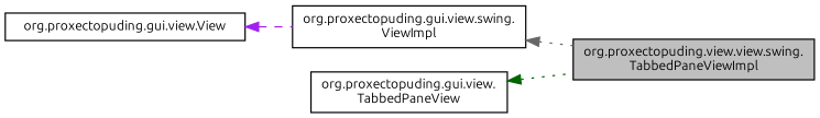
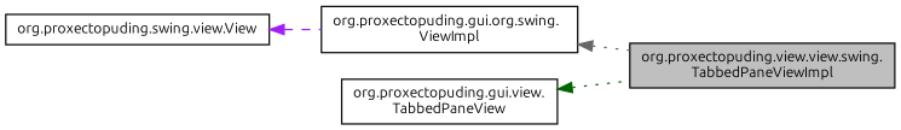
  digraph {
    fontname=Ubuntu
    rankdir=LR
    node [color=black fillcolor=white fontname=Ubuntu fontsize=10 shape=record style=filled]
    edge [dir=back fontname=Ubuntu fontsize=10 labelfontname=Helvetica labelfontsize=10 style=dotted]
    n1 [fillcolor=grey75 fontcolor=black height=0.2 label="org.proxectopuding.view.view.swing.\lTabbedPaneViewImpl" width=0.4]
-   n2 [height=0.2 label="org.proxectopuding.gui.view.swing.\lViewImpl" width=0.4]
-   n3 [height=0.2 label="org.proxectopuding.gui.view.View" width=0.4]
+   n2 [height=0.2 label="org.proxectopuding.gui.org.swing.\lViewImpl" width=0.4]
+   n3 [height=0.2 label="org.proxectopuding.swing.view.View" width=0.4]
    n4 [height=0.2 label="org.proxectopuding.gui.view.\lTabbedPaneView" width=0.4]
    n2 -> n1 [color=gray40]
    n3 -> n2 [color=purple style=dashed]
    n4 -> n1 [color=darkgreen]
  }
